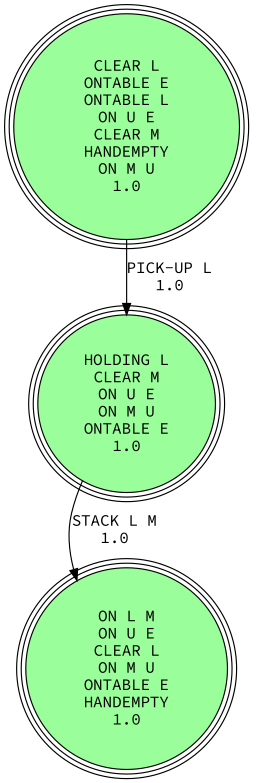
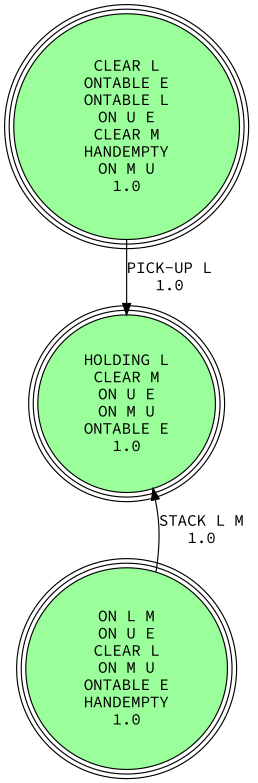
  digraph {
    fontname="Source Code Pro"
    node [fillcolor=palegreen1 peripheries=3 shape=circle style=filled fontname="Source Code Pro"]
    edge [fontname="Source Code Pro"]
    "CLEAR L\nONTABLE E\nONTABLE L\nON U E\nCLEAR M\nHANDEMPTY\nON M U\n1.0\n"
    "HOLDING L\nCLEAR M\nON U E\nON M U\nONTABLE E\n1.0\n"
    "ON L M\nON U E\nCLEAR L\nON M U\nONTABLE E\nHANDEMPTY\n1.0\n"
    "CLEAR L\nONTABLE E\nONTABLE L\nON U E\nCLEAR M\nHANDEMPTY\nON M U\n1.0\n" -> "HOLDING L\nCLEAR M\nON U E\nON M U\nONTABLE E\n1.0\n" [label="PICK-UP L\n1.0\n"]
-   "HOLDING L\nCLEAR M\nON U E\nON M U\nONTABLE E\n1.0\n" -> "ON L M\nON U E\nCLEAR L\nON M U\nONTABLE E\nHANDEMPTY\n1.0\n" [label="STACK L M\n1.0\n"]
+   "ON L M\nON U E\nCLEAR L\nON M U\nONTABLE E\nHANDEMPTY\n1.0\n" -> "HOLDING L\nCLEAR M\nON U E\nON M U\nONTABLE E\n1.0\n" [label="STACK L M\n1.0\n"]
  }
